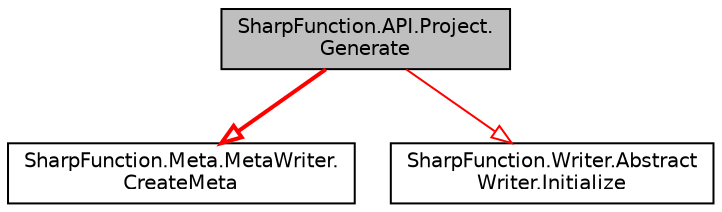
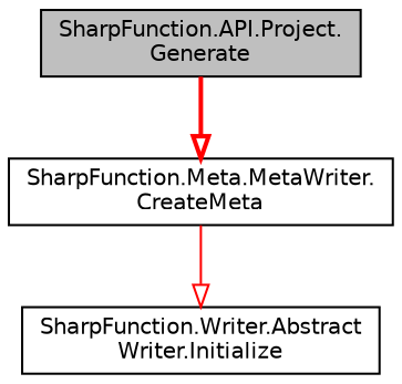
  digraph {
    rankdir=TB
    node [color=black fillcolor=white fontname=Helvetica fontsize=10 shape=record style=filled]
    edge [arrowhead=onormal color=red fontname=Helvetica fontsize=10 labelfontname=Helvetica labelfontsize=10]
    n1 [fillcolor=grey75 fontcolor=black height=0.2 label="SharpFunction.API.Project.\lGenerate" width=0.4]
    n2 [height=0.2 label="SharpFunction.Meta.MetaWriter.\lCreateMeta" width=0.4]
    n3 [height=0.2 label="SharpFunction.Writer.Abstract\lWriter.Initialize" width=0.4]
    n1 -> n2 [style=bold]
-   n1 -> n3 [style=solid]
+   n2 -> n3 [style=solid]
  }
